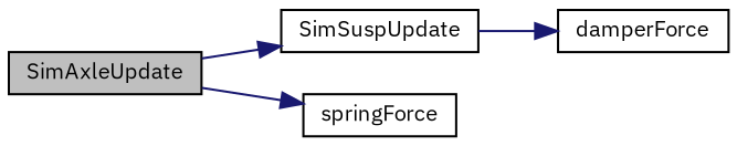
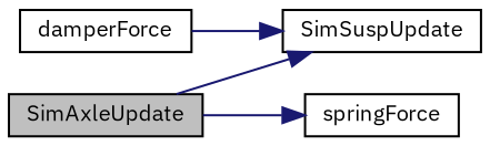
  digraph {
    fontname="IBM Plex Sans"
    rankdir=LR
    node [color=black fillcolor=white fontname="IBM Plex Sans" fontsize=10 shape=record style=filled]
    edge [color=midnightblue fontname="IBM Plex Sans" fontsize=10 labelfontname=Helvetica labelfontsize=10 style=solid]
    n1 [fillcolor=grey75 fontcolor=black height=0.2 label=SimAxleUpdate width=0.4]
    n2 [height=0.2 label=SimSuspUpdate width=0.4]
    n3 [height=0.2 label=springForce width=0.4]
    n4 [height=0.2 label=damperForce width=0.4]
    n1 -> n2
    n1 -> n3
-   n2 -> n4
+   n4 -> n2
  }
